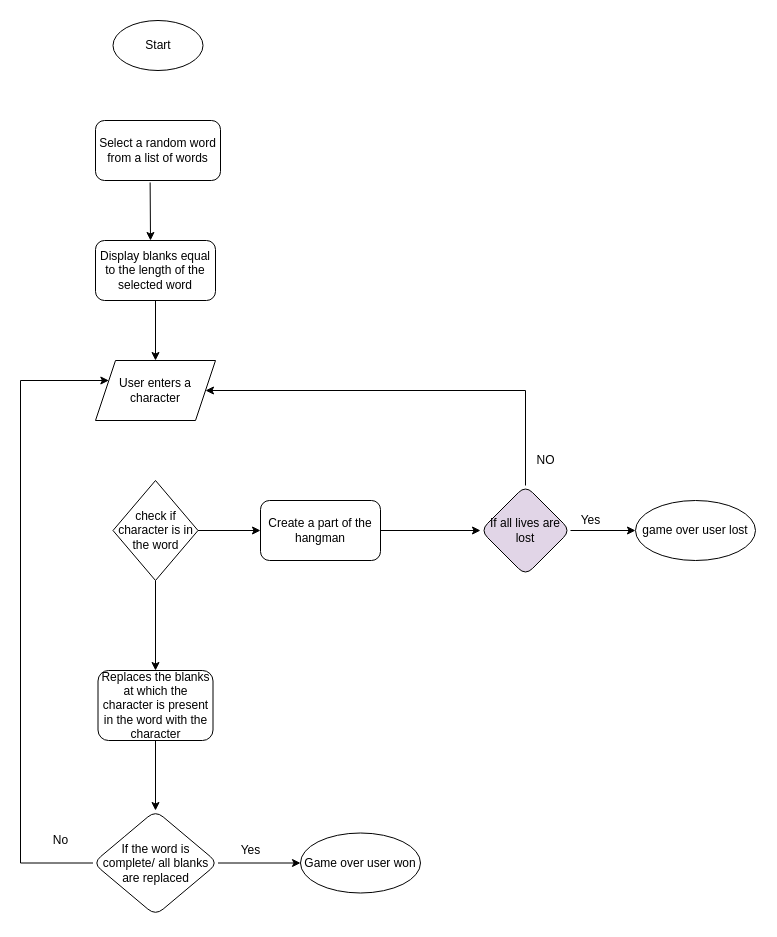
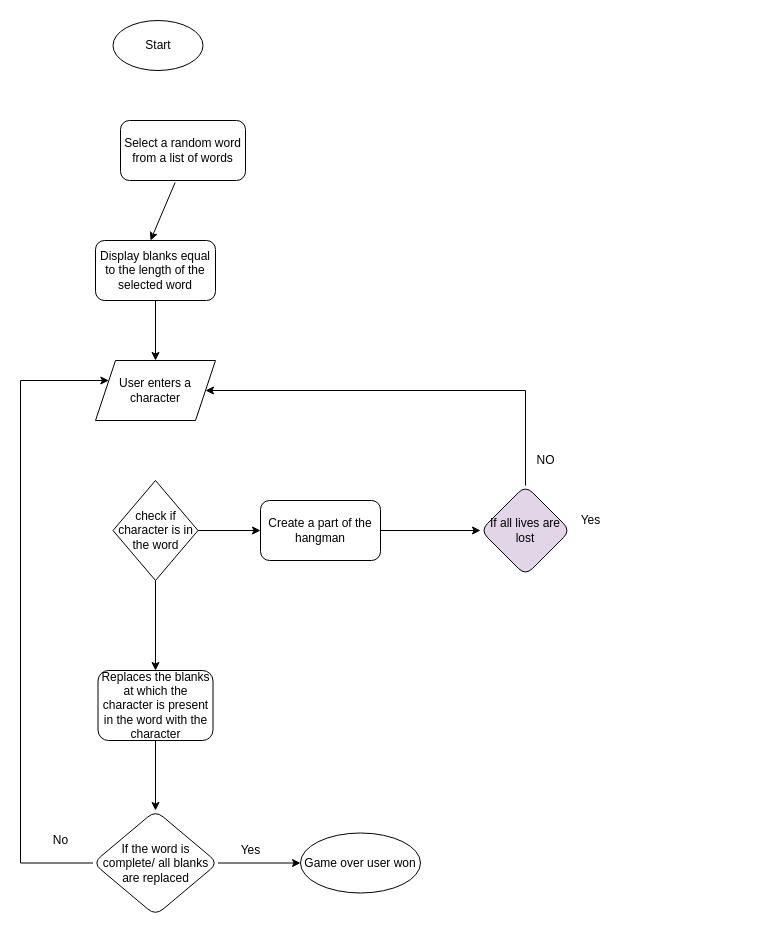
  <mxCell id="0" />
  <mxCell id="1" parent="0" />
- <mxCell id="2" value="Select a random word from a list of words" style="rounded=1;whiteSpace=wrap;html=1;fontSize=12;glass=0;strokeWidth=1;shadow=0;" parent="1" vertex="1"><mxGeometry x="95" y="120" width="125" height="60" as="geometry" /></mxCell>
+ <mxCell id="2" value="Select a random word from a list of words" style="rounded=1;whiteSpace=wrap;html=1;fontSize=12;glass=0;strokeWidth=1;shadow=0;" parent="1" vertex="1"><mxGeometry x="120" y="120" width="125" height="60" as="geometry" /></mxCell>
  <mxCell id="3" value="Start" style="ellipse;whiteSpace=wrap;html=1;" vertex="1" parent="1"><mxGeometry x="112.5" y="20" width="90" height="50" as="geometry" /></mxCell>
  <mxCell id="4" value="" style="endArrow=classic;html=1;rounded=0;exitX=0.437;exitY=1.033;exitDx=0;exitDy=0;exitPerimeter=0;" edge="1" parent="1" source="2"><mxGeometry width="50" height="50" relative="1" as="geometry"><mxPoint x="340" y="240" as="sourcePoint" /><mxPoint x="150" y="240" as="targetPoint" /><Array as="points" /></mxGeometry></mxCell>
  <mxCell id="5" value="Display blanks equal to the length of the selected word" style="rounded=1;whiteSpace=wrap;html=1;" vertex="1" parent="1"><mxGeometry x="95" y="240" width="120" height="60" as="geometry" /></mxCell>
  <mxCell id="6" value="" style="endArrow=classic;html=1;rounded=0;exitX=0.5;exitY=1;exitDx=0;exitDy=0;" edge="1" parent="1" source="5"><mxGeometry width="50" height="50" relative="1" as="geometry"><mxPoint x="340" y="230" as="sourcePoint" /><mxPoint x="155" y="360" as="targetPoint" /></mxGeometry></mxCell>
  <mxCell id="7" value="User enters a character" style="shape=parallelogram;perimeter=parallelogramPerimeter;whiteSpace=wrap;html=1;fixedSize=1;" vertex="1" parent="1"><mxGeometry x="95" y="360" width="120" height="60" as="geometry" /></mxCell>
  <mxCell id="8" value="" style="edgeStyle=orthogonalEdgeStyle;rounded=0;orthogonalLoop=1;jettySize=auto;html=1;" edge="1" parent="1" source="10" target="12"><mxGeometry relative="1" as="geometry" /></mxCell>
  <mxCell id="9" value="" style="edgeStyle=orthogonalEdgeStyle;rounded=0;orthogonalLoop=1;jettySize=auto;html=1;" edge="1" parent="1" source="10" target="20"><mxGeometry relative="1" as="geometry" /></mxCell>
  <mxCell id="10" value="check if character is in the word" style="rhombus;whiteSpace=wrap;html=1;" vertex="1" parent="1"><mxGeometry x="112.5" y="480" width="85" height="100" as="geometry" /></mxCell>
  <mxCell id="11" value="" style="edgeStyle=orthogonalEdgeStyle;rounded=0;orthogonalLoop=1;jettySize=auto;html=1;" edge="1" parent="1" source="12" target="15"><mxGeometry relative="1" as="geometry" /></mxCell>
  <mxCell id="12" value="Create a part of the hangman" style="rounded=1;whiteSpace=wrap;html=1;" vertex="1" parent="1"><mxGeometry x="260" y="500" width="120" height="60" as="geometry" /></mxCell>
- <mxCell id="13" value="" style="edgeStyle=orthogonalEdgeStyle;rounded=0;orthogonalLoop=1;jettySize=auto;html=1;" edge="1" parent="1" source="15" target="16"><mxGeometry relative="1" as="geometry" /></mxCell>
  <mxCell id="14" value="" style="edgeStyle=orthogonalEdgeStyle;rounded=0;orthogonalLoop=1;jettySize=auto;html=1;entryX=1;entryY=0.5;entryDx=0;entryDy=0;" edge="1" parent="1" source="15" target="7"><mxGeometry relative="1" as="geometry"><mxPoint x="525" y="390" as="targetPoint" /><Array as="points"><mxPoint x="525" y="390" /></Array></mxGeometry></mxCell>
  <mxCell id="15" value="If all lives are lost" style="rhombus;whiteSpace=wrap;html=1;rounded=1;fillColor=#e1d5e7;" vertex="1" parent="1"><mxGeometry x="480" y="485" width="90" height="90" as="geometry" /></mxCell>
- <mxCell id="16" value="game over user lost" style="ellipse;whiteSpace=wrap;html=1;rounded=1;" vertex="1" parent="1"><mxGeometry x="635" y="500" width="120" height="60" as="geometry" /></mxCell>
  <mxCell id="17" value="NO" style="text;html=1;align=center;verticalAlign=middle;resizable=0;points=[];autosize=1;strokeColor=none;fillColor=none;" vertex="1" parent="1"><mxGeometry x="530" y="450" width="30" height="20" as="geometry" /></mxCell>
  <mxCell id="18" value="Yes" style="text;html=1;align=center;verticalAlign=middle;resizable=0;points=[];autosize=1;strokeColor=none;fillColor=none;" vertex="1" parent="1"><mxGeometry x="570" y="510" width="40" height="20" as="geometry" /></mxCell>
  <mxCell id="19" value="" style="edgeStyle=orthogonalEdgeStyle;rounded=0;orthogonalLoop=1;jettySize=auto;html=1;" edge="1" parent="1" source="20" target="23"><mxGeometry relative="1" as="geometry" /></mxCell>
  <mxCell id="20" value="Replaces the blanks at which the character is present in the word with the character" style="rounded=1;whiteSpace=wrap;html=1;" vertex="1" parent="1"><mxGeometry x="97.5" y="670" width="115" height="70" as="geometry" /></mxCell>
  <mxCell id="21" value="" style="edgeStyle=orthogonalEdgeStyle;rounded=0;orthogonalLoop=1;jettySize=auto;html=1;" edge="1" parent="1" source="23" target="24"><mxGeometry relative="1" as="geometry" /></mxCell>
  <mxCell id="22" value="" style="edgeStyle=orthogonalEdgeStyle;rounded=0;orthogonalLoop=1;jettySize=auto;html=1;" edge="1" parent="1" source="23" target="7"><mxGeometry relative="1" as="geometry"><mxPoint x="-10" y="380" as="targetPoint" /><Array as="points"><mxPoint x="20" y="863" /><mxPoint x="20" y="380" /></Array></mxGeometry></mxCell>
  <mxCell id="23" value="If the word is complete/ all blanks are replaced" style="rhombus;whiteSpace=wrap;html=1;rounded=1;" vertex="1" parent="1"><mxGeometry x="92.5" y="810" width="125" height="105" as="geometry" /></mxCell>
  <mxCell id="24" value="Game over user won" style="ellipse;whiteSpace=wrap;html=1;rounded=1;" vertex="1" parent="1"><mxGeometry x="300" y="832.5" width="120" height="60" as="geometry" /></mxCell>
  <mxCell id="25" value="Yes" style="text;html=1;align=center;verticalAlign=middle;resizable=0;points=[];autosize=1;strokeColor=none;fillColor=none;" vertex="1" parent="1"><mxGeometry x="230" y="840" width="40" height="20" as="geometry" /></mxCell>
  <mxCell id="26" value="No" style="text;html=1;align=center;verticalAlign=middle;resizable=0;points=[];autosize=1;strokeColor=none;fillColor=none;" vertex="1" parent="1"><mxGeometry x="45" y="830" width="30" height="20" as="geometry" /></mxCell>
